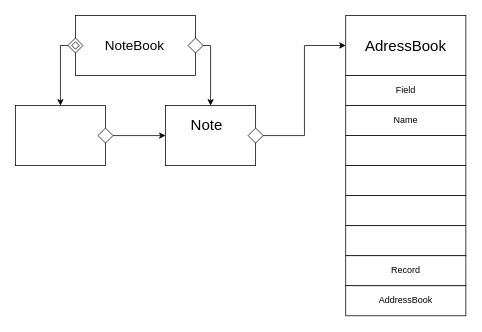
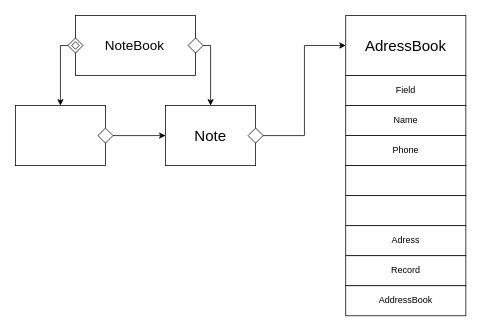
  <mxCell id="0" />
  <mxCell id="1" parent="0" />
  <mxCell id="2" value="" style="group" vertex="1" connectable="0" parent="1"><mxGeometry x="20" y="20" width="600" height="400" as="geometry" /></mxCell>
  <mxCell id="3" value="" style="rounded=0;whiteSpace=wrap;html=1;" vertex="1" parent="2"><mxGeometry x="80" width="160" height="80" as="geometry" /></mxCell>
  <mxCell id="4" value="NoteBook" style="text;html=1;strokeColor=none;fillColor=none;align=center;verticalAlign=middle;whiteSpace=wrap;rounded=0;fontSize=18;" vertex="1" parent="2"><mxGeometry x="129" y="25" width="60" height="30" as="geometry" /></mxCell>
  <mxCell id="5" value="" style="rounded=0;whiteSpace=wrap;html=1;" vertex="1" parent="2"><mxGeometry x="200" y="120" width="120" height="80" as="geometry" /></mxCell>
  <mxCell id="6" value="" style="group;fontSize=20;" vertex="1" connectable="0" parent="2"><mxGeometry y="120" width="130" height="80" as="geometry" /></mxCell>
  <mxCell id="7" value="" style="rounded=0;whiteSpace=wrap;html=1;" vertex="1" parent="6"><mxGeometry width="120" height="80" as="geometry" /></mxCell>
  <mxCell id="8" value="" style="rhombus;whiteSpace=wrap;html=1;" vertex="1" parent="6"><mxGeometry x="110" y="30" width="20" height="20" as="geometry" /></mxCell>
- <mxCell id="9" value="Note" style="text;html=1;strokeColor=none;fillColor=none;align=center;verticalAlign=middle;whiteSpace=wrap;rounded=0;fontSize=20;" vertex="1" parent="2"><mxGeometry x="225" y="130" width="60" height="30" as="geometry" /></mxCell>
+ <mxCell id="9" value="Note" style="text;html=1;strokeColor=none;fillColor=none;align=center;verticalAlign=middle;whiteSpace=wrap;rounded=0;fontSize=20;" vertex="1" parent="2"><mxGeometry x="230" y="145" width="60" height="30" as="geometry" /></mxCell>
  <mxCell id="10" style="edgeStyle=orthogonalEdgeStyle;rounded=0;orthogonalLoop=1;jettySize=auto;html=1;entryX=0;entryY=0.5;entryDx=0;entryDy=0;" edge="1" parent="2" source="8" target="5"><mxGeometry relative="1" as="geometry" /></mxCell>
  <mxCell id="11" style="edgeStyle=orthogonalEdgeStyle;rounded=0;orthogonalLoop=1;jettySize=auto;html=1;entryX=0.5;entryY=0;entryDx=0;entryDy=0;" edge="1" parent="2" source="12" target="7"><mxGeometry relative="1" as="geometry"><Array as="points"><mxPoint x="60" y="40" /></Array></mxGeometry></mxCell>
  <mxCell id="12" value="" style="rhombus;whiteSpace=wrap;html=1;" vertex="1" parent="2"><mxGeometry x="70" y="30" width="20" height="20" as="geometry" /></mxCell>
  <mxCell id="13" value="" style="rhombus;whiteSpace=wrap;html=1;" vertex="1" parent="2"><mxGeometry x="75" y="35" width="10" height="10" as="geometry" /></mxCell>
  <mxCell id="14" style="edgeStyle=orthogonalEdgeStyle;rounded=0;orthogonalLoop=1;jettySize=auto;html=1;entryX=0.5;entryY=0;entryDx=0;entryDy=0;" edge="1" parent="2" source="15" target="5"><mxGeometry relative="1" as="geometry"><Array as="points"><mxPoint x="260" y="40" /></Array></mxGeometry></mxCell>
  <mxCell id="15" value="" style="rhombus;whiteSpace=wrap;html=1;" vertex="1" parent="2"><mxGeometry x="230" y="30" width="20" height="20" as="geometry" /></mxCell>
  <mxCell id="16" value="" style="group" vertex="1" connectable="0" parent="2"><mxGeometry x="440" width="160" height="160" as="geometry" /></mxCell>
  <mxCell id="17" value="" style="rounded=0;whiteSpace=wrap;html=1;" vertex="1" parent="16"><mxGeometry width="160" height="80" as="geometry" /></mxCell>
  <mxCell id="18" value="AdressBook" style="text;html=1;strokeColor=none;fillColor=none;align=center;verticalAlign=middle;whiteSpace=wrap;rounded=0;fontSize=20;" vertex="1" parent="16"><mxGeometry x="50" y="25" width="60" height="30" as="geometry" /></mxCell>
  <mxCell id="19" value="" style="rounded=0;whiteSpace=wrap;html=1;" vertex="1" parent="16"><mxGeometry y="80" width="160" height="40" as="geometry" /></mxCell>
  <mxCell id="20" value="" style="rounded=0;whiteSpace=wrap;html=1;" vertex="1" parent="16"><mxGeometry y="120" width="160" height="40" as="geometry" /></mxCell>
  <mxCell id="21" value="Field" style="text;html=1;strokeColor=none;fillColor=none;align=center;verticalAlign=middle;whiteSpace=wrap;rounded=0;" vertex="1" parent="16"><mxGeometry x="50" y="85" width="60" height="30" as="geometry" /></mxCell>
  <mxCell id="22" value="Name" style="text;html=1;strokeColor=none;fillColor=none;align=center;verticalAlign=middle;whiteSpace=wrap;rounded=0;" vertex="1" parent="16"><mxGeometry x="50" y="125" width="60" height="30" as="geometry" /></mxCell>
  <mxCell id="23" value="" style="rounded=0;whiteSpace=wrap;html=1;" vertex="1" parent="2"><mxGeometry x="440" y="160" width="160" height="40" as="geometry" /></mxCell>
+ <mxCell id="24" value="Phone" style="text;html=1;strokeColor=none;fillColor=none;align=center;verticalAlign=middle;whiteSpace=wrap;rounded=0;" vertex="1" parent="2"><mxGeometry x="490" y="165" width="60" height="30" as="geometry" /></mxCell>
  <mxCell id="25" value="" style="rounded=0;whiteSpace=wrap;html=1;" vertex="1" parent="2"><mxGeometry x="440" y="200" width="160" height="40" as="geometry" /></mxCell>
  <mxCell id="26" value="" style="rounded=0;whiteSpace=wrap;html=1;" vertex="1" parent="2"><mxGeometry x="440" y="240" width="160" height="40" as="geometry" /></mxCell>
  <mxCell id="27" value="" style="group" vertex="1" connectable="0" parent="2"><mxGeometry x="440" y="280" width="160" height="40" as="geometry" /></mxCell>
  <mxCell id="28" value="" style="rounded=0;whiteSpace=wrap;html=1;" vertex="1" parent="27"><mxGeometry width="160" height="40" as="geometry" /></mxCell>
+ <mxCell id="29" value="Adress" style="text;html=1;strokeColor=none;fillColor=none;align=center;verticalAlign=middle;whiteSpace=wrap;rounded=0;" vertex="1" parent="27"><mxGeometry x="50" y="5" width="60" height="30" as="geometry" /></mxCell>
  <mxCell id="30" value="" style="rounded=0;whiteSpace=wrap;html=1;" vertex="1" parent="2"><mxGeometry x="440" y="320" width="160" height="40" as="geometry" /></mxCell>
  <mxCell id="31" value="Record" style="text;html=1;strokeColor=none;fillColor=none;align=center;verticalAlign=middle;whiteSpace=wrap;rounded=0;" vertex="1" parent="2"><mxGeometry x="490" y="325" width="60" height="30" as="geometry" /></mxCell>
  <mxCell id="32" value="" style="rounded=0;whiteSpace=wrap;html=1;" vertex="1" parent="2"><mxGeometry x="440" y="360" width="160" height="40" as="geometry" /></mxCell>
  <mxCell id="33" value="AddressBook" style="text;html=1;strokeColor=none;fillColor=none;align=center;verticalAlign=middle;whiteSpace=wrap;rounded=0;" vertex="1" parent="2"><mxGeometry x="490" y="365" width="60" height="30" as="geometry" /></mxCell>
  <mxCell id="34" style="edgeStyle=orthogonalEdgeStyle;rounded=0;orthogonalLoop=1;jettySize=auto;html=1;entryX=0;entryY=0.5;entryDx=0;entryDy=0;" edge="1" parent="2" source="35" target="17"><mxGeometry relative="1" as="geometry" /></mxCell>
  <mxCell id="35" value="" style="rhombus;whiteSpace=wrap;html=1;" vertex="1" parent="2"><mxGeometry x="310" y="150" width="20" height="20" as="geometry" /></mxCell>
